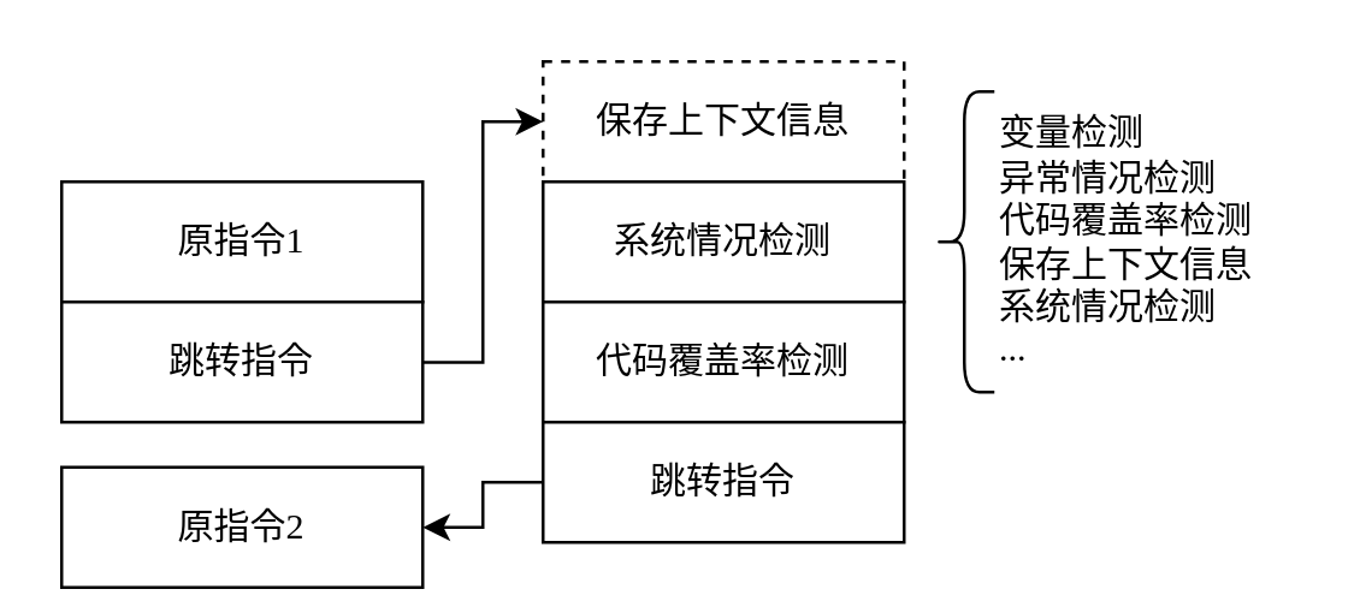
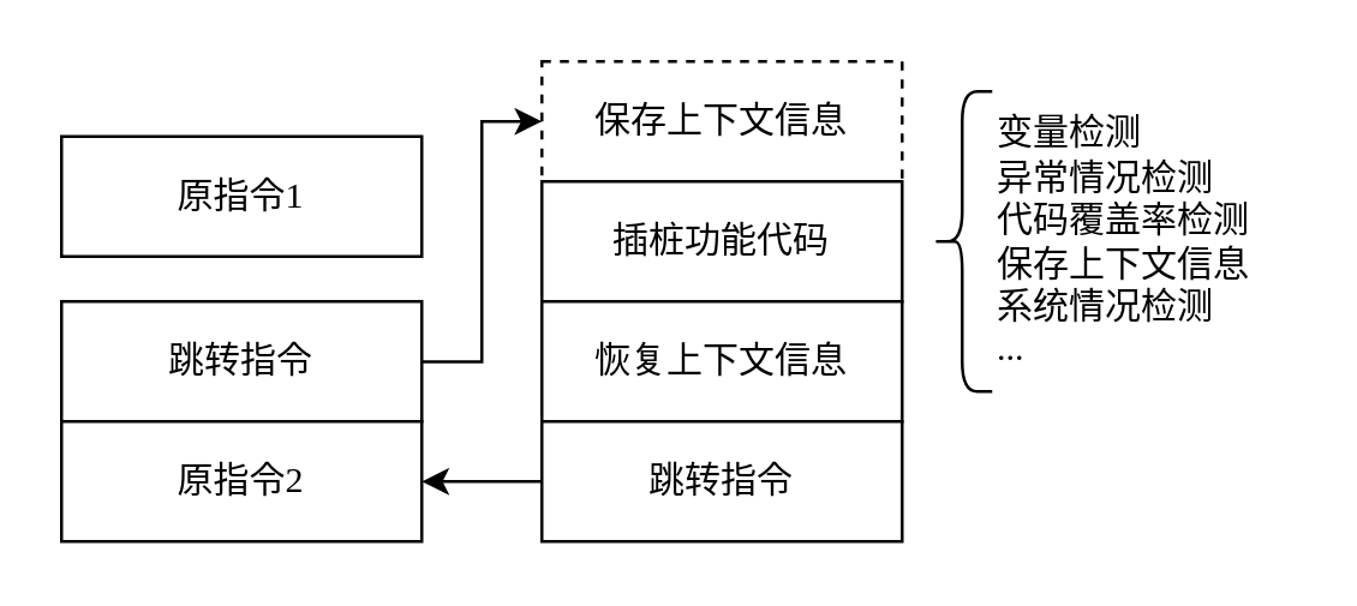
  <mxCell id="0" />
  <mxCell id="1" parent="0" />
- <mxCell id="2" value="原指令1" style="rounded=0;whiteSpace=wrap;html=1;fontFamily=宋体;" parent="1" vertex="1"><mxGeometry x="20" y="60" width="120" height="40" as="geometry" /></mxCell>
+ <mxCell id="2" value="原指令1" style="rounded=0;whiteSpace=wrap;html=1;fontFamily=宋体;" parent="1" vertex="1"><mxGeometry x="20" y="45" width="120" height="40" as="geometry" /></mxCell>
  <mxCell id="3" value="" style="edgeStyle=orthogonalEdgeStyle;rounded=0;orthogonalLoop=1;jettySize=auto;html=1;entryX=0;entryY=0.5;entryDx=0;entryDy=0;fontFamily=宋体;" parent="1" target="6" edge="1"><mxGeometry relative="1" as="geometry"><mxPoint x="140" y="120.12" as="sourcePoint" /><mxPoint x="193.16" y="39.9" as="targetPoint" /><Array as="points"><mxPoint x="160" y="120" /><mxPoint x="160" y="40" /></Array></mxGeometry></mxCell>
  <mxCell id="4" value="跳转指令" style="rounded=0;whiteSpace=wrap;html=1;fontFamily=宋体;" parent="1" vertex="1"><mxGeometry x="20" y="100" width="120" height="40" as="geometry" /></mxCell>
- <mxCell id="5" value="原指令2" style="rounded=0;whiteSpace=wrap;html=1;fontFamily=宋体;" parent="1" vertex="1"><mxGeometry x="20" y="155" width="120" height="40" as="geometry" /></mxCell>
+ <mxCell id="5" value="原指令2" style="rounded=0;whiteSpace=wrap;html=1;fontFamily=宋体;" parent="1" vertex="1"><mxGeometry x="20" y="140" width="120" height="40" as="geometry" /></mxCell>
  <mxCell id="6" value="保存上下文信息" style="rounded=0;whiteSpace=wrap;html=1;fontFamily=宋体;dashed=1;" parent="1" vertex="1"><mxGeometry x="180" y="20" width="120" height="40" as="geometry" /></mxCell>
- <mxCell id="7" value="系统情况检测" style="rounded=0;whiteSpace=wrap;html=1;fontFamily=宋体;" parent="1" vertex="1"><mxGeometry x="180" y="60" width="120" height="40" as="geometry" /></mxCell>
- <mxCell id="8" value="代码覆盖率检测" style="rounded=0;whiteSpace=wrap;html=1;fontFamily=宋体;" parent="1" vertex="1"><mxGeometry x="180" y="100" width="120" height="40" as="geometry" /></mxCell>
+ <mxCell id="7" value="插桩功能代码" style="rounded=0;whiteSpace=wrap;html=1;fontFamily=宋体;" parent="1" vertex="1"><mxGeometry x="180" y="60" width="120" height="40" as="geometry" /></mxCell>
+ <mxCell id="8" value="恢复上下文信息" style="rounded=0;whiteSpace=wrap;html=1;fontFamily=宋体;" parent="1" vertex="1"><mxGeometry x="180" y="100" width="120" height="40" as="geometry" /></mxCell>
  <mxCell id="9" value="" style="edgeStyle=orthogonalEdgeStyle;rounded=0;orthogonalLoop=1;jettySize=auto;html=1;fontFamily=宋体;" parent="1" source="10" target="5" edge="1"><mxGeometry relative="1" as="geometry" /></mxCell>
  <mxCell id="10" value="跳转指令" style="rounded=0;whiteSpace=wrap;html=1;fontFamily=宋体;" parent="1" vertex="1"><mxGeometry x="180" y="140" width="120" height="40" as="geometry" /></mxCell>
  <mxCell id="11" value="" style="shape=curlyBracket;whiteSpace=wrap;html=1;rounded=1;labelPosition=left;verticalLabelPosition=middle;align=right;verticalAlign=middle;size=0.5;" parent="1" vertex="1"><mxGeometry x="310" y="30" width="20" height="100" as="geometry" /></mxCell>
  <mxCell id="12" value="&lt;div style=&quot;font-size: 12px;&quot;&gt;&lt;span style=&quot;font-family: 宋体; font-weight: 400;&quot;&gt;变量检测&lt;/span&gt;&lt;font face=&quot;宋体&quot; style=&quot;font-size: 12px; font-weight: normal;&quot;&gt;&lt;br&gt;&lt;/font&gt;&lt;/div&gt;&lt;div style=&quot;font-size: 12px;&quot;&gt;&lt;font face=&quot;宋体&quot; style=&quot;font-size: 12px; font-weight: normal;&quot;&gt;异常情况检测&lt;/font&gt;&lt;/div&gt;&lt;div style=&quot;font-size: 12px;&quot;&gt;&lt;font face=&quot;宋体&quot; style=&quot;font-size: 12px; font-weight: normal;&quot;&gt;代码覆盖率检测&lt;/font&gt;&lt;/div&gt;&lt;div style=&quot;font-size: 12px;&quot;&gt;&lt;font face=&quot;宋体&quot; style=&quot;font-size: 12px; font-weight: normal;&quot;&gt;保存上下文信息&lt;/font&gt;&lt;/div&gt;&lt;div style=&quot;font-size: 12px;&quot;&gt;&lt;font face=&quot;宋体&quot;&gt;&lt;span style=&quot;font-weight: 400;&quot;&gt;系统情况检测&lt;/span&gt;&lt;/font&gt;&lt;/div&gt;&lt;div style=&quot;font-size: 12px;&quot;&gt;&lt;font face=&quot;宋体&quot;&gt;&lt;span style=&quot;font-weight: 400;&quot;&gt;...&lt;/span&gt;&lt;/font&gt;&lt;/div&gt;" style="text;strokeColor=none;fillColor=none;html=1;fontSize=24;fontStyle=1;verticalAlign=middle;align=left;" parent="1" vertex="1"><mxGeometry x="330" y="45" width="100" height="70" as="geometry" /></mxCell>
